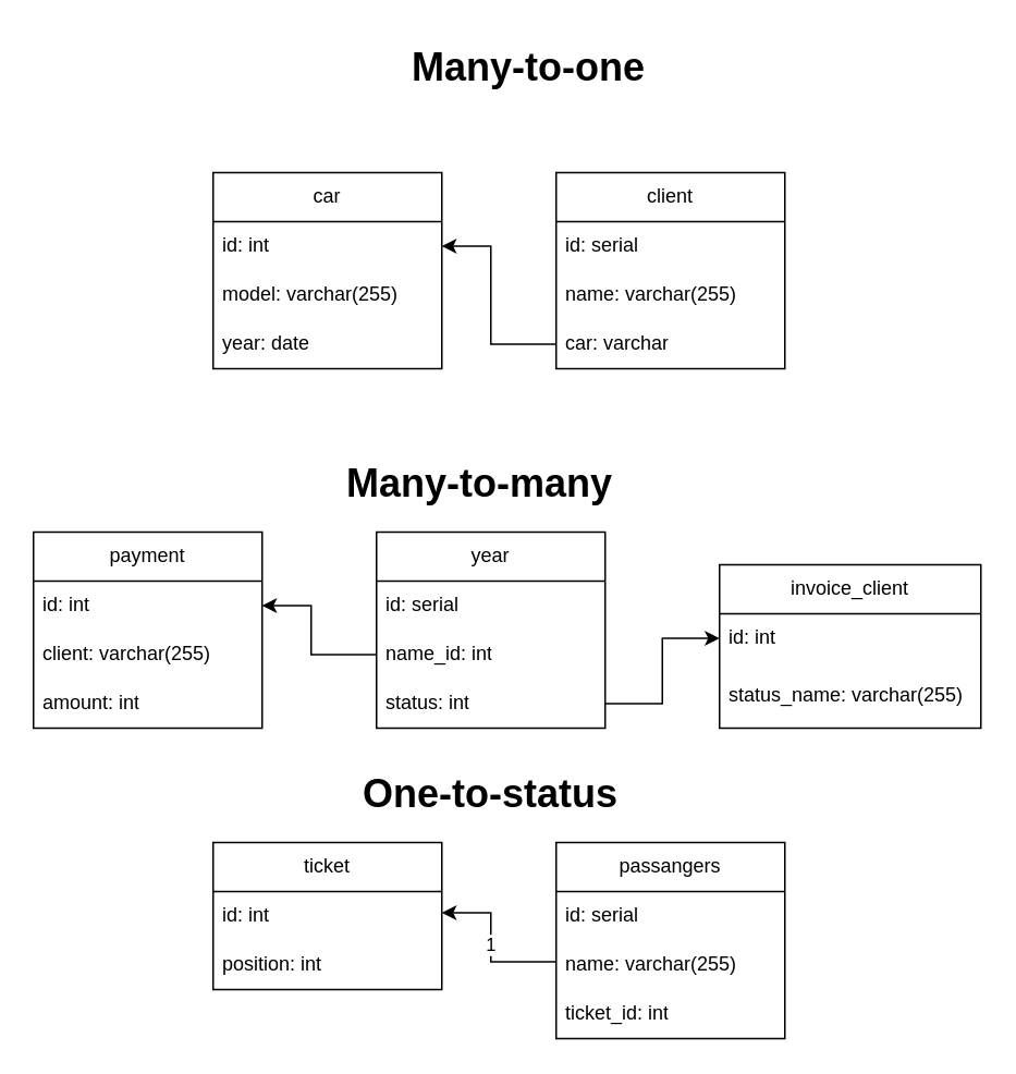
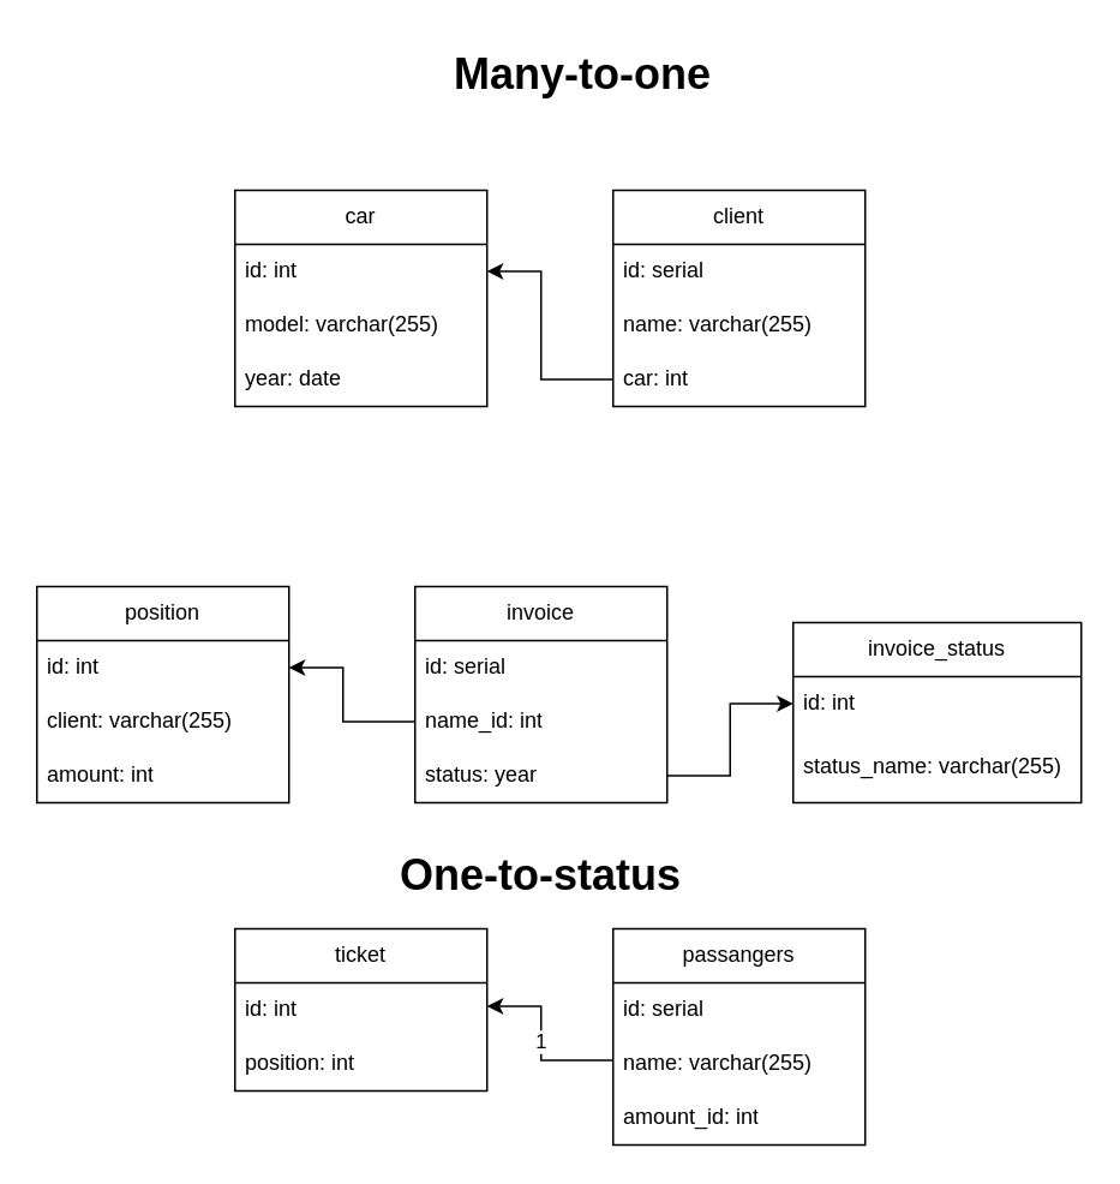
  <mxCell id="0" style=";html=1;" />
  <mxCell id="1" style=";html=1;" parent="0" />
- <mxCell id="2" value="year" style="swimlane;fontStyle=0;childLayout=stackLayout;horizontal=1;startSize=30;horizontalStack=0;resizeParent=1;resizeParentMax=0;resizeLast=0;collapsible=1;marginBottom=0;whiteSpace=wrap;html=1;" vertex="1" parent="1"><mxGeometry x="230" y="325" width="140" height="120" as="geometry" /></mxCell>
+ <mxCell id="2" value="invoice" style="swimlane;fontStyle=0;childLayout=stackLayout;horizontal=1;startSize=30;horizontalStack=0;resizeParent=1;resizeParentMax=0;resizeLast=0;collapsible=1;marginBottom=0;whiteSpace=wrap;html=1;" vertex="1" parent="1"><mxGeometry x="230" y="325" width="140" height="120" as="geometry" /></mxCell>
  <mxCell id="3" value="id: serial" style="text;strokeColor=none;fillColor=none;align=left;verticalAlign=middle;spacingLeft=4;spacingRight=4;overflow=hidden;points=[[0,0.5],[1,0.5]];portConstraint=eastwest;rotatable=0;whiteSpace=wrap;html=1;" vertex="1" parent="2"><mxGeometry y="30" width="140" height="30" as="geometry" /></mxCell>
  <mxCell id="4" value="name_id: int" style="text;strokeColor=none;fillColor=none;align=left;verticalAlign=middle;spacingLeft=4;spacingRight=4;overflow=hidden;points=[[0,0.5],[1,0.5]];portConstraint=eastwest;rotatable=0;whiteSpace=wrap;html=1;" vertex="1" parent="2"><mxGeometry y="60" width="140" height="30" as="geometry" /></mxCell>
- <mxCell id="5" value="status: int" style="text;strokeColor=none;fillColor=none;align=left;verticalAlign=middle;spacingLeft=4;spacingRight=4;overflow=hidden;points=[[0,0.5],[1,0.5]];portConstraint=eastwest;rotatable=0;whiteSpace=wrap;html=1;" vertex="1" parent="2"><mxGeometry y="90" width="140" height="30" as="geometry" /></mxCell>
- <mxCell id="6" value="payment" style="swimlane;fontStyle=0;childLayout=stackLayout;horizontal=1;startSize=30;horizontalStack=0;resizeParent=1;resizeParentMax=0;resizeLast=0;collapsible=1;marginBottom=0;whiteSpace=wrap;html=1;" vertex="1" parent="1"><mxGeometry x="20" y="325" width="140" height="120" as="geometry" /></mxCell>
+ <mxCell id="5" value="status: year" style="text;strokeColor=none;fillColor=none;align=left;verticalAlign=middle;spacingLeft=4;spacingRight=4;overflow=hidden;points=[[0,0.5],[1,0.5]];portConstraint=eastwest;rotatable=0;whiteSpace=wrap;html=1;" vertex="1" parent="2"><mxGeometry y="90" width="140" height="30" as="geometry" /></mxCell>
+ <mxCell id="6" value="position" style="swimlane;fontStyle=0;childLayout=stackLayout;horizontal=1;startSize=30;horizontalStack=0;resizeParent=1;resizeParentMax=0;resizeLast=0;collapsible=1;marginBottom=0;whiteSpace=wrap;html=1;" vertex="1" parent="1"><mxGeometry x="20" y="325" width="140" height="120" as="geometry" /></mxCell>
  <mxCell id="7" value="id: int" style="text;strokeColor=none;fillColor=none;align=left;verticalAlign=middle;spacingLeft=4;spacingRight=4;overflow=hidden;points=[[0,0.5],[1,0.5]];portConstraint=eastwest;rotatable=0;whiteSpace=wrap;html=1;" vertex="1" parent="6"><mxGeometry y="30" width="140" height="30" as="geometry" /></mxCell>
  <mxCell id="8" value="client: varchar(255)" style="text;strokeColor=none;fillColor=none;align=left;verticalAlign=middle;spacingLeft=4;spacingRight=4;overflow=hidden;points=[[0,0.5],[1,0.5]];portConstraint=eastwest;rotatable=0;whiteSpace=wrap;html=1;" vertex="1" parent="6"><mxGeometry y="60" width="140" height="30" as="geometry" /></mxCell>
  <mxCell id="9" value="amount: int" style="text;strokeColor=none;fillColor=none;align=left;verticalAlign=middle;spacingLeft=4;spacingRight=4;overflow=hidden;points=[[0,0.5],[1,0.5]];portConstraint=eastwest;rotatable=0;whiteSpace=wrap;html=1;" vertex="1" parent="6"><mxGeometry y="90" width="140" height="30" as="geometry" /></mxCell>
  <mxCell id="10" value="" style="endArrow=classic;html=1;rounded=0;entryX=1;entryY=0.5;entryDx=0;entryDy=0;exitX=0;exitY=0.5;exitDx=0;exitDy=0;" edge="1" parent="1" source="4" target="7"><mxGeometry width="50" height="50" relative="1" as="geometry"><mxPoint x="210" y="395" as="sourcePoint" /><mxPoint x="180" y="475" as="targetPoint" /><Array as="points"><mxPoint x="190" y="400" /><mxPoint x="190" y="370" /></Array></mxGeometry></mxCell>
- <mxCell id="11" value="invoice_client" style="swimlane;fontStyle=0;childLayout=stackLayout;horizontal=1;startSize=30;horizontalStack=0;resizeParent=1;resizeParentMax=0;resizeLast=0;collapsible=1;marginBottom=0;whiteSpace=wrap;html=1;" vertex="1" parent="1"><mxGeometry x="440" y="345" width="160" height="100" as="geometry"><mxRectangle x="870" y="680" width="120" height="30" as="alternateBounds" /></mxGeometry></mxCell>
+ <mxCell id="11" value="invoice_status" style="swimlane;fontStyle=0;childLayout=stackLayout;horizontal=1;startSize=30;horizontalStack=0;resizeParent=1;resizeParentMax=0;resizeLast=0;collapsible=1;marginBottom=0;whiteSpace=wrap;html=1;" vertex="1" parent="1"><mxGeometry x="440" y="345" width="160" height="100" as="geometry"><mxRectangle x="870" y="680" width="120" height="30" as="alternateBounds" /></mxGeometry></mxCell>
  <mxCell id="12" value="id: int" style="text;strokeColor=none;fillColor=none;align=left;verticalAlign=middle;spacingLeft=4;spacingRight=4;overflow=hidden;points=[[0,0.5],[1,0.5]];portConstraint=eastwest;rotatable=0;whiteSpace=wrap;html=1;" vertex="1" parent="11"><mxGeometry y="30" width="160" height="30" as="geometry" /></mxCell>
  <mxCell id="13" value="status_name: varchar(255)" style="text;strokeColor=none;fillColor=none;align=left;verticalAlign=middle;spacingLeft=4;spacingRight=4;overflow=hidden;points=[[0,0.5],[1,0.5]];portConstraint=eastwest;rotatable=0;whiteSpace=wrap;html=1;" vertex="1" parent="11"><mxGeometry y="60" width="160" height="40" as="geometry" /></mxCell>
  <mxCell id="14" style="edgeStyle=orthogonalEdgeStyle;rounded=0;orthogonalLoop=1;jettySize=auto;html=1;entryX=0;entryY=0.5;entryDx=0;entryDy=0;" edge="1" parent="1" source="5" target="12"><mxGeometry relative="1" as="geometry" /></mxCell>
  <mxCell id="15" value="client" style="swimlane;fontStyle=0;childLayout=stackLayout;horizontal=1;startSize=30;horizontalStack=0;resizeParent=1;resizeParentMax=0;resizeLast=0;collapsible=1;marginBottom=0;whiteSpace=wrap;html=1;" vertex="1" parent="1"><mxGeometry x="340" y="105" width="140" height="120" as="geometry" /></mxCell>
  <mxCell id="16" value="id: serial" style="text;strokeColor=none;fillColor=none;align=left;verticalAlign=middle;spacingLeft=4;spacingRight=4;overflow=hidden;points=[[0,0.5],[1,0.5]];portConstraint=eastwest;rotatable=0;whiteSpace=wrap;html=1;" vertex="1" parent="15"><mxGeometry y="30" width="140" height="30" as="geometry" /></mxCell>
  <mxCell id="17" value="name: varchar(255)" style="text;strokeColor=none;fillColor=none;align=left;verticalAlign=middle;spacingLeft=4;spacingRight=4;overflow=hidden;points=[[0,0.5],[1,0.5]];portConstraint=eastwest;rotatable=0;whiteSpace=wrap;html=1;" vertex="1" parent="15"><mxGeometry y="60" width="140" height="30" as="geometry" /></mxCell>
- <mxCell id="18" value="car: varchar" style="text;strokeColor=none;fillColor=none;align=left;verticalAlign=middle;spacingLeft=4;spacingRight=4;overflow=hidden;points=[[0,0.5],[1,0.5]];portConstraint=eastwest;rotatable=0;whiteSpace=wrap;html=1;" vertex="1" parent="15"><mxGeometry y="90" width="140" height="30" as="geometry" /></mxCell>
+ <mxCell id="18" value="car: int" style="text;strokeColor=none;fillColor=none;align=left;verticalAlign=middle;spacingLeft=4;spacingRight=4;overflow=hidden;points=[[0,0.5],[1,0.5]];portConstraint=eastwest;rotatable=0;whiteSpace=wrap;html=1;" vertex="1" parent="15"><mxGeometry y="90" width="140" height="30" as="geometry" /></mxCell>
  <mxCell id="19" value="car" style="swimlane;fontStyle=0;childLayout=stackLayout;horizontal=1;startSize=30;horizontalStack=0;resizeParent=1;resizeParentMax=0;resizeLast=0;collapsible=1;marginBottom=0;whiteSpace=wrap;html=1;" vertex="1" parent="1"><mxGeometry x="130" y="105" width="140" height="120" as="geometry" /></mxCell>
  <mxCell id="20" value="id: int" style="text;strokeColor=none;fillColor=none;align=left;verticalAlign=middle;spacingLeft=4;spacingRight=4;overflow=hidden;points=[[0,0.5],[1,0.5]];portConstraint=eastwest;rotatable=0;whiteSpace=wrap;html=1;" vertex="1" parent="19"><mxGeometry y="30" width="140" height="30" as="geometry" /></mxCell>
  <mxCell id="21" value="model: varchar(255)" style="text;strokeColor=none;fillColor=none;align=left;verticalAlign=middle;spacingLeft=4;spacingRight=4;overflow=hidden;points=[[0,0.5],[1,0.5]];portConstraint=eastwest;rotatable=0;whiteSpace=wrap;html=1;" vertex="1" parent="19"><mxGeometry y="60" width="140" height="30" as="geometry" /></mxCell>
  <mxCell id="22" value="year: date" style="text;strokeColor=none;fillColor=none;align=left;verticalAlign=middle;spacingLeft=4;spacingRight=4;overflow=hidden;points=[[0,0.5],[1,0.5]];portConstraint=eastwest;rotatable=0;whiteSpace=wrap;html=1;" vertex="1" parent="19"><mxGeometry y="90" width="140" height="30" as="geometry" /></mxCell>
  <mxCell id="23" value="" style="endArrow=classic;html=1;rounded=0;entryX=1;entryY=0.5;entryDx=0;entryDy=0;exitX=0;exitY=0.5;exitDx=0;exitDy=0;" edge="1" parent="1" source="18" target="20"><mxGeometry width="50" height="50" relative="1" as="geometry"><mxPoint x="320" y="175" as="sourcePoint" /><mxPoint x="290" y="255" as="targetPoint" /><Array as="points"><mxPoint x="300" y="210" /><mxPoint x="300" y="150" /></Array></mxGeometry></mxCell>
- <mxCell id="24" value="&lt;h1 style=&quot;margin-top: 0px;&quot;&gt;Many-to-many&lt;/h1&gt;" style="text;html=1;whiteSpace=wrap;overflow=hidden;rounded=0;" vertex="1" parent="1"><mxGeometry x="210" y="275" width="180" height="40" as="geometry" /></mxCell>
  <mxCell id="25" value="&lt;h1 style=&quot;margin-top: 0px;&quot;&gt;Many-to-one&lt;/h1&gt;" style="text;html=1;whiteSpace=wrap;overflow=hidden;rounded=0;" vertex="1" parent="1"><mxGeometry x="250" y="20" width="180" height="40" as="geometry" /></mxCell>
  <mxCell id="26" value="passangers" style="swimlane;fontStyle=0;childLayout=stackLayout;horizontal=1;startSize=30;horizontalStack=0;resizeParent=1;resizeParentMax=0;resizeLast=0;collapsible=1;marginBottom=0;whiteSpace=wrap;html=1;" vertex="1" parent="1"><mxGeometry x="340" y="515" width="140" height="120" as="geometry" /></mxCell>
  <mxCell id="27" value="id: serial" style="text;strokeColor=none;fillColor=none;align=left;verticalAlign=middle;spacingLeft=4;spacingRight=4;overflow=hidden;points=[[0,0.5],[1,0.5]];portConstraint=eastwest;rotatable=0;whiteSpace=wrap;html=1;" vertex="1" parent="26"><mxGeometry y="30" width="140" height="30" as="geometry" /></mxCell>
  <mxCell id="28" value="name: varchar(255)" style="text;strokeColor=none;fillColor=none;align=left;verticalAlign=middle;spacingLeft=4;spacingRight=4;overflow=hidden;points=[[0,0.5],[1,0.5]];portConstraint=eastwest;rotatable=0;whiteSpace=wrap;html=1;" vertex="1" parent="26"><mxGeometry y="60" width="140" height="30" as="geometry" /></mxCell>
- <mxCell id="29" value="ticket_id: int" style="text;strokeColor=none;fillColor=none;align=left;verticalAlign=middle;spacingLeft=4;spacingRight=4;overflow=hidden;points=[[0,0.5],[1,0.5]];portConstraint=eastwest;rotatable=0;whiteSpace=wrap;html=1;" vertex="1" parent="26"><mxGeometry y="90" width="140" height="30" as="geometry" /></mxCell>
+ <mxCell id="29" value="amount_id: int" style="text;strokeColor=none;fillColor=none;align=left;verticalAlign=middle;spacingLeft=4;spacingRight=4;overflow=hidden;points=[[0,0.5],[1,0.5]];portConstraint=eastwest;rotatable=0;whiteSpace=wrap;html=1;" vertex="1" parent="26"><mxGeometry y="90" width="140" height="30" as="geometry" /></mxCell>
  <mxCell id="30" value="ticket" style="swimlane;fontStyle=0;childLayout=stackLayout;horizontal=1;startSize=30;horizontalStack=0;resizeParent=1;resizeParentMax=0;resizeLast=0;collapsible=1;marginBottom=0;whiteSpace=wrap;html=1;" vertex="1" parent="1"><mxGeometry x="130" y="515" width="140" height="90" as="geometry" /></mxCell>
  <mxCell id="31" value="id: int" style="text;strokeColor=none;fillColor=none;align=left;verticalAlign=middle;spacingLeft=4;spacingRight=4;overflow=hidden;points=[[0,0.5],[1,0.5]];portConstraint=eastwest;rotatable=0;whiteSpace=wrap;html=1;" vertex="1" parent="30"><mxGeometry y="30" width="140" height="30" as="geometry" /></mxCell>
  <mxCell id="32" value="position: int" style="text;strokeColor=none;fillColor=none;align=left;verticalAlign=middle;spacingLeft=4;spacingRight=4;overflow=hidden;points=[[0,0.5],[1,0.5]];portConstraint=eastwest;rotatable=0;whiteSpace=wrap;html=1;" vertex="1" parent="30"><mxGeometry y="60" width="140" height="30" as="geometry" /></mxCell>
  <mxCell id="33" value="1" style="endArrow=classic;html=1;rounded=0;entryX=1;entryY=0.5;entryDx=0;entryDy=0;exitX=0;exitY=0.5;exitDx=0;exitDy=0;" edge="1" parent="1"><mxGeometry width="50" height="50" relative="1" as="geometry"><mxPoint x="340" y="588" as="sourcePoint" /><mxPoint x="270" y="558" as="targetPoint" /><Array as="points"><mxPoint x="300" y="588" /><mxPoint x="300" y="558" /></Array></mxGeometry></mxCell>
  <mxCell id="34" value="&lt;h1 style=&quot;margin-top: 0px;&quot;&gt;One-to-status&lt;/h1&gt;" style="text;html=1;whiteSpace=wrap;overflow=hidden;rounded=0;" vertex="1" parent="1"><mxGeometry x="220" y="465" width="180" height="40" as="geometry" /></mxCell>
